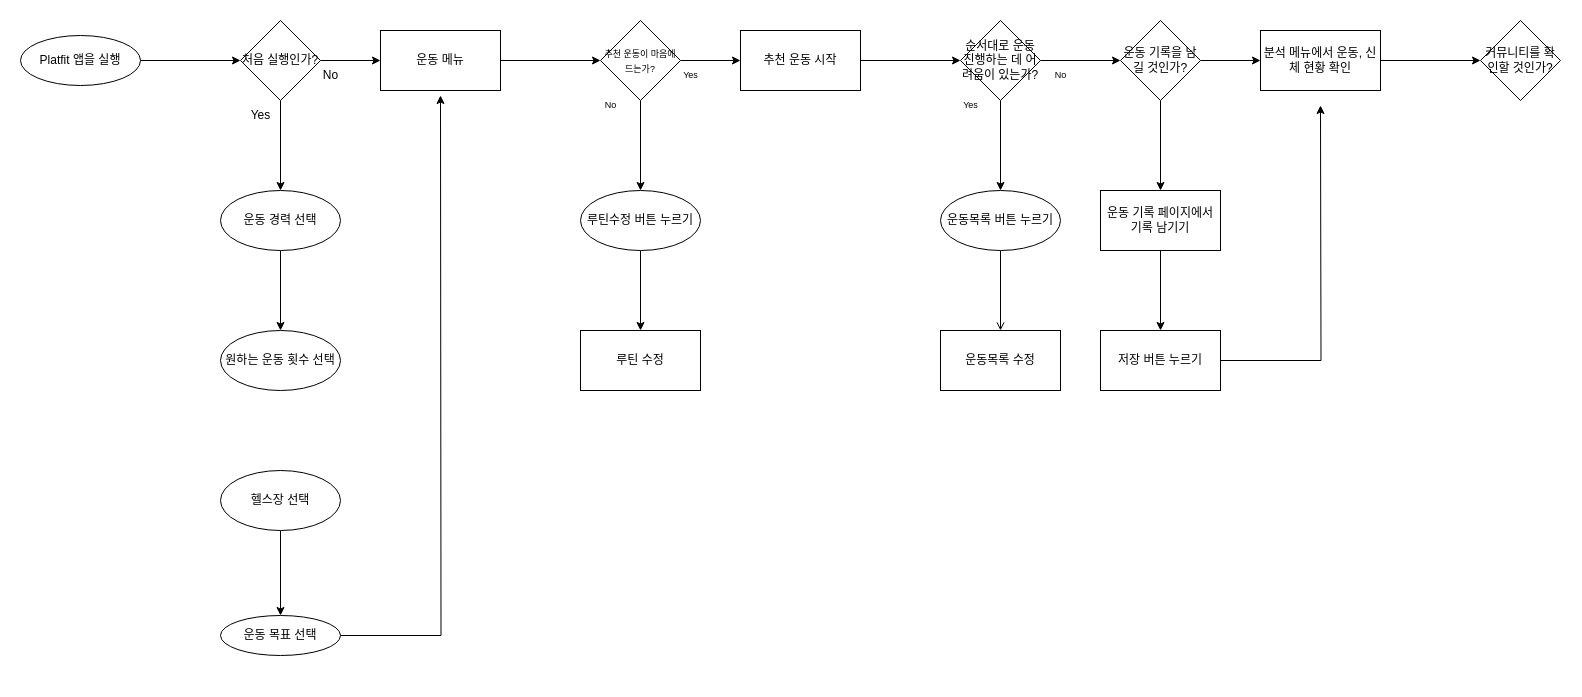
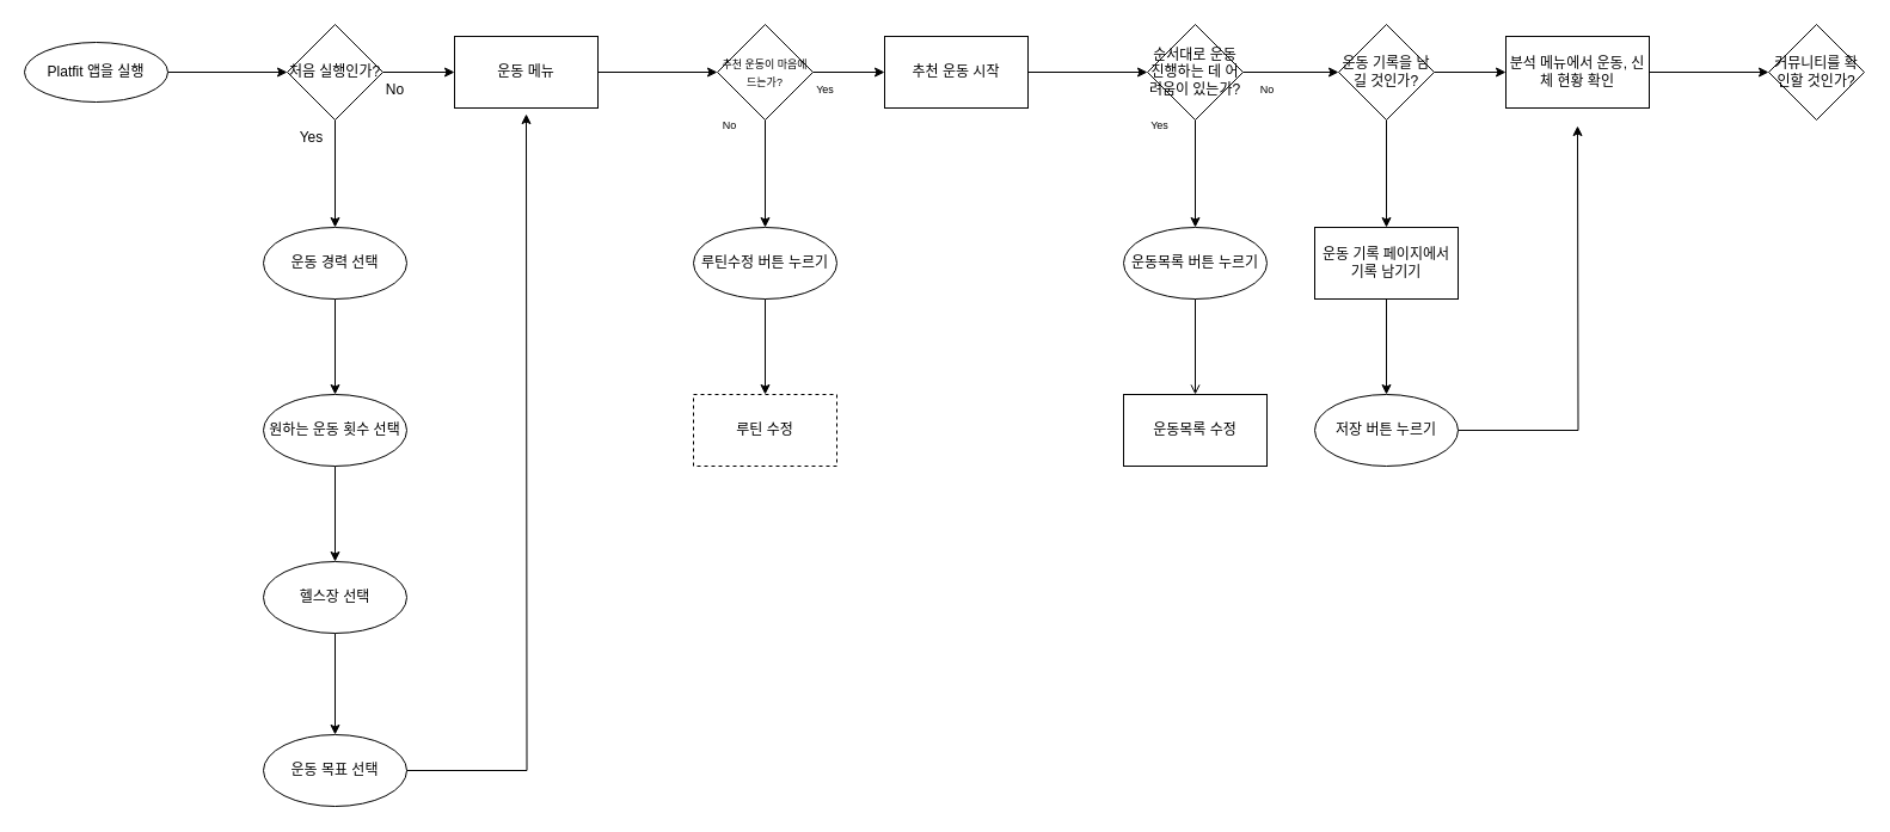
  <mxCell id="0" />
  <mxCell id="1" parent="0" />
  <mxCell id="2" value="" style="edgeStyle=orthogonalEdgeStyle;rounded=0;orthogonalLoop=1;jettySize=auto;html=1;" edge="1" parent="1" source="3" target="6"><mxGeometry relative="1" as="geometry" /></mxCell>
  <mxCell id="3" value="Platfit 앱을 실행" style="ellipse;whiteSpace=wrap;html=1;" vertex="1" parent="1"><mxGeometry x="20" y="35" width="120" height="50" as="geometry" /></mxCell>
  <mxCell id="4" value="" style="edgeStyle=orthogonalEdgeStyle;rounded=0;orthogonalLoop=1;jettySize=auto;html=1;" edge="1" parent="1" source="6" target="8"><mxGeometry relative="1" as="geometry" /></mxCell>
  <mxCell id="5" value="" style="edgeStyle=orthogonalEdgeStyle;rounded=0;orthogonalLoop=1;jettySize=auto;html=1;" edge="1" parent="1" source="6" target="17"><mxGeometry relative="1" as="geometry" /></mxCell>
  <mxCell id="6" value="처음 실행인가?" style="rhombus;whiteSpace=wrap;html=1;" vertex="1" parent="1"><mxGeometry x="240" y="20" width="80" height="80" as="geometry" /></mxCell>
  <mxCell id="7" value="" style="edgeStyle=orthogonalEdgeStyle;rounded=0;orthogonalLoop=1;jettySize=auto;html=1;" edge="1" parent="1" source="8" target="10"><mxGeometry relative="1" as="geometry" /></mxCell>
  <mxCell id="8" value="운동 경력 선택" style="ellipse;whiteSpace=wrap;html=1;" vertex="1" parent="1"><mxGeometry x="220" y="190" width="120" height="60" as="geometry" /></mxCell>
+ <mxCell id="9" value="" style="edgeStyle=orthogonalEdgeStyle;rounded=0;orthogonalLoop=1;jettySize=auto;html=1;" edge="1" parent="1" source="10" target="12"><mxGeometry relative="1" as="geometry" /></mxCell>
  <mxCell id="10" value="원하는 운동 횟수 선택" style="ellipse;whiteSpace=wrap;html=1;" vertex="1" parent="1"><mxGeometry x="220" y="330" width="120" height="60" as="geometry" /></mxCell>
  <mxCell id="11" value="" style="edgeStyle=orthogonalEdgeStyle;rounded=0;orthogonalLoop=1;jettySize=auto;html=1;" edge="1" parent="1" source="12" target="14"><mxGeometry relative="1" as="geometry" /></mxCell>
  <mxCell id="12" value="헬스장 선택" style="ellipse;whiteSpace=wrap;html=1;" vertex="1" parent="1"><mxGeometry x="220" y="470" width="120" height="60" as="geometry" /></mxCell>
  <mxCell id="13" style="edgeStyle=orthogonalEdgeStyle;rounded=0;orthogonalLoop=1;jettySize=auto;html=1;" edge="1" parent="1" source="14"><mxGeometry relative="1" as="geometry"><mxPoint x="440" y="95" as="targetPoint" /></mxGeometry></mxCell>
- <mxCell id="14" value="운동 목표 선택" style="ellipse;whiteSpace=wrap;html=1;" vertex="1" parent="1"><mxGeometry x="220" y="615" width="120" height="40" as="geometry" /></mxCell>
+ <mxCell id="14" value="운동 목표 선택" style="ellipse;whiteSpace=wrap;html=1;" vertex="1" parent="1"><mxGeometry x="220" y="615" width="120" height="60" as="geometry" /></mxCell>
  <mxCell id="15" value="Yes" style="text;html=1;align=center;verticalAlign=middle;resizable=0;points=[];autosize=1;strokeColor=none;fillColor=none;" vertex="1" parent="1"><mxGeometry x="240" y="100" width="40" height="30" as="geometry" /></mxCell>
  <mxCell id="16" value="" style="edgeStyle=orthogonalEdgeStyle;rounded=0;orthogonalLoop=1;jettySize=auto;html=1;" edge="1" parent="1" source="17" target="21"><mxGeometry relative="1" as="geometry" /></mxCell>
  <mxCell id="17" value="운동 메뉴" style="whiteSpace=wrap;html=1;" vertex="1" parent="1"><mxGeometry x="380" y="30" width="120" height="60" as="geometry" /></mxCell>
  <mxCell id="18" value="No" style="text;html=1;align=center;verticalAlign=middle;resizable=0;points=[];autosize=1;strokeColor=none;fillColor=none;" vertex="1" parent="1"><mxGeometry x="310" y="60" width="40" height="30" as="geometry" /></mxCell>
  <mxCell id="19" value="" style="edgeStyle=orthogonalEdgeStyle;rounded=0;orthogonalLoop=1;jettySize=auto;html=1;fontSize=9;" edge="1" parent="1" source="21" target="23"><mxGeometry relative="1" as="geometry" /></mxCell>
  <mxCell id="20" value="" style="edgeStyle=orthogonalEdgeStyle;rounded=0;orthogonalLoop=1;jettySize=auto;html=1;fontSize=9;" edge="1" parent="1" source="21" target="35"><mxGeometry relative="1" as="geometry" /></mxCell>
  <mxCell id="21" value="&lt;font style=&quot;font-size: 9px;&quot;&gt;추천 운동이 마음에 드는가?&lt;/font&gt;" style="rhombus;whiteSpace=wrap;html=1;" vertex="1" parent="1"><mxGeometry x="600" y="20" width="80" height="80" as="geometry" /></mxCell>
  <mxCell id="22" value="" style="edgeStyle=orthogonalEdgeStyle;rounded=0;orthogonalLoop=1;jettySize=auto;html=1;fontSize=9;" edge="1" parent="1" source="23" target="27"><mxGeometry relative="1" as="geometry" /></mxCell>
  <mxCell id="23" value="추천 운동 시작" style="whiteSpace=wrap;html=1;" vertex="1" parent="1"><mxGeometry x="740" y="30" width="120" height="60" as="geometry" /></mxCell>
  <mxCell id="24" value="Yes" style="text;html=1;align=center;verticalAlign=middle;resizable=0;points=[];autosize=1;strokeColor=none;fillColor=none;fontSize=9;" vertex="1" parent="1"><mxGeometry x="670" y="60" width="40" height="30" as="geometry" /></mxCell>
  <mxCell id="25" value="" style="edgeStyle=orthogonalEdgeStyle;rounded=0;orthogonalLoop=1;jettySize=auto;html=1;fontSize=9;" edge="1" parent="1" source="27" target="32"><mxGeometry relative="1" as="geometry" /></mxCell>
  <mxCell id="26" value="" style="edgeStyle=orthogonalEdgeStyle;rounded=0;orthogonalLoop=1;jettySize=auto;html=1;fontSize=9;" edge="1" parent="1" source="27" target="39"><mxGeometry relative="1" as="geometry" /></mxCell>
  <mxCell id="27" value="순서대로 운동 진행하는 데 어려움이 있는가?" style="rhombus;whiteSpace=wrap;html=1;" vertex="1" parent="1"><mxGeometry x="960" y="20" width="80" height="80" as="geometry" /></mxCell>
  <mxCell id="28" value="Yes" style="text;html=1;align=center;verticalAlign=middle;resizable=0;points=[];autosize=1;strokeColor=none;fillColor=none;fontSize=9;" vertex="1" parent="1"><mxGeometry x="950" y="90" width="40" height="30" as="geometry" /></mxCell>
  <mxCell id="29" value="No" style="text;html=1;align=center;verticalAlign=middle;resizable=0;points=[];autosize=1;strokeColor=none;fillColor=none;fontSize=9;" vertex="1" parent="1"><mxGeometry x="1040" y="60" width="40" height="30" as="geometry" /></mxCell>
  <mxCell id="30" value="No" style="text;html=1;align=center;verticalAlign=middle;resizable=0;points=[];autosize=1;strokeColor=none;fillColor=none;fontSize=9;" vertex="1" parent="1"><mxGeometry x="590" y="90" width="40" height="30" as="geometry" /></mxCell>
  <mxCell id="31" value="" style="edgeStyle=orthogonalEdgeStyle;rounded=0;orthogonalLoop=1;jettySize=auto;html=1;fontSize=9;endArrow=open;" edge="1" parent="1" source="32" target="33"><mxGeometry relative="1" as="geometry" /></mxCell>
  <mxCell id="32" value="운동목록 버튼 누르기" style="ellipse;whiteSpace=wrap;html=1;" vertex="1" parent="1"><mxGeometry x="940" y="190" width="120" height="60" as="geometry" /></mxCell>
  <mxCell id="33" value="운동목록 수정" style="whiteSpace=wrap;html=1;" vertex="1" parent="1"><mxGeometry x="940" y="330" width="120" height="60" as="geometry" /></mxCell>
  <mxCell id="34" value="" style="edgeStyle=orthogonalEdgeStyle;rounded=0;orthogonalLoop=1;jettySize=auto;html=1;fontSize=9;" edge="1" parent="1" source="35" target="36"><mxGeometry relative="1" as="geometry" /></mxCell>
  <mxCell id="35" value="루틴수정 버튼 누르기" style="ellipse;whiteSpace=wrap;html=1;" vertex="1" parent="1"><mxGeometry x="580" y="190" width="120" height="60" as="geometry" /></mxCell>
- <mxCell id="36" value="루틴 수정" style="whiteSpace=wrap;html=1;" vertex="1" parent="1"><mxGeometry x="580" y="330" width="120" height="60" as="geometry" /></mxCell>
+ <mxCell id="36" value="루틴 수정" style="whiteSpace=wrap;html=1;dashed=1;" vertex="1" parent="1"><mxGeometry x="580" y="330" width="120" height="60" as="geometry" /></mxCell>
  <mxCell id="37" value="" style="edgeStyle=orthogonalEdgeStyle;rounded=0;orthogonalLoop=1;jettySize=auto;html=1;fontSize=9;" edge="1" parent="1" source="39" target="41"><mxGeometry relative="1" as="geometry" /></mxCell>
  <mxCell id="38" value="" style="edgeStyle=orthogonalEdgeStyle;rounded=0;orthogonalLoop=1;jettySize=auto;html=1;fontSize=9;" edge="1" parent="1" source="39" target="45"><mxGeometry relative="1" as="geometry" /></mxCell>
  <mxCell id="39" value="운동 기록을 남길 것인가?" style="rhombus;whiteSpace=wrap;html=1;" vertex="1" parent="1"><mxGeometry x="1120" y="20" width="80" height="80" as="geometry" /></mxCell>
  <mxCell id="40" value="" style="edgeStyle=orthogonalEdgeStyle;rounded=0;orthogonalLoop=1;jettySize=auto;html=1;fontSize=9;" edge="1" parent="1" source="41" target="43"><mxGeometry relative="1" as="geometry" /></mxCell>
  <mxCell id="41" value="운동 기록 페이지에서 기록 남기기" style="whiteSpace=wrap;html=1;" vertex="1" parent="1"><mxGeometry x="1100" y="190" width="120" height="60" as="geometry" /></mxCell>
  <mxCell id="42" style="edgeStyle=orthogonalEdgeStyle;rounded=0;orthogonalLoop=1;jettySize=auto;html=1;fontSize=9;" edge="1" parent="1" source="43"><mxGeometry relative="1" as="geometry"><mxPoint x="1320" y="105" as="targetPoint" /></mxGeometry></mxCell>
- <mxCell id="43" value="저장 버튼 누르기" style="whiteSpace=wrap;html=1;rounded=0;" vertex="1" parent="1"><mxGeometry x="1100" y="330" width="120" height="60" as="geometry" /></mxCell>
+ <mxCell id="43" value="저장 버튼 누르기" style="ellipse;whiteSpace=wrap;html=1;" vertex="1" parent="1"><mxGeometry x="1100" y="330" width="120" height="60" as="geometry" /></mxCell>
  <mxCell id="44" value="" style="edgeStyle=orthogonalEdgeStyle;rounded=0;orthogonalLoop=1;jettySize=auto;html=1;fontSize=9;" edge="1" parent="1" source="45" target="46"><mxGeometry relative="1" as="geometry" /></mxCell>
  <mxCell id="45" value="분석 메뉴에서 운동, 신체 현황 확인" style="whiteSpace=wrap;html=1;" vertex="1" parent="1"><mxGeometry x="1260" y="30" width="120" height="60" as="geometry" /></mxCell>
  <mxCell id="46" value="커뮤니티를 확인할 것인가?" style="rhombus;whiteSpace=wrap;html=1;" vertex="1" parent="1"><mxGeometry x="1480" y="20" width="80" height="80" as="geometry" /></mxCell>
